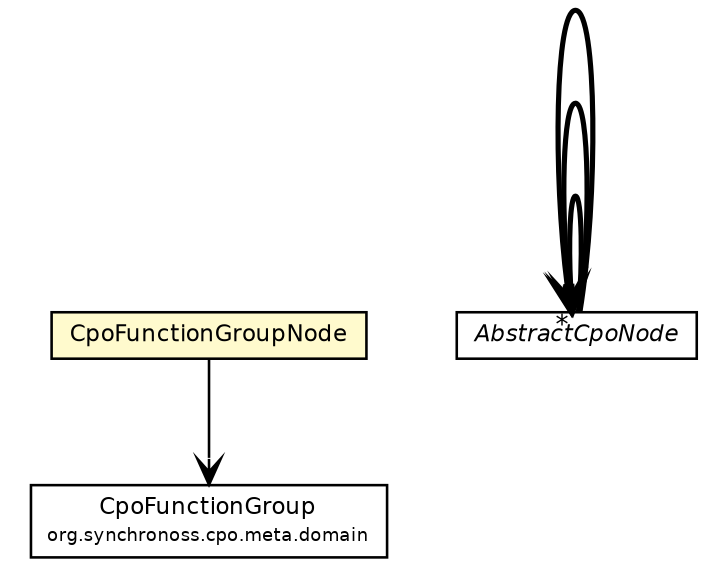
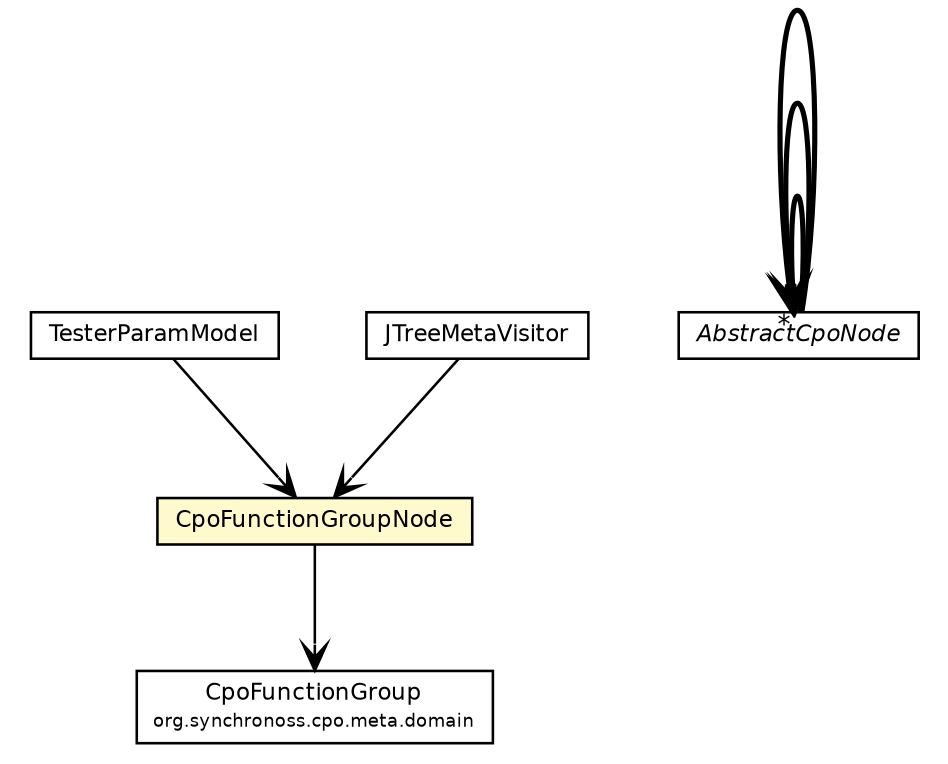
  digraph {
    nodesep=0.25
    ranksep=0.5
    node [fontcolor=black fontname=Helvetica fontsize=9.0 shape=plaintext]
    edge [arrowhead=open color=black fontcolor=black fontname=Helvetica fontsize=10.0 headport=p labelfontname=Helvetica labelfontsize=10 style=solid tailport=p]
+   n1 [label=<<table title="org.synchronoss.cpo.util.TesterParamModel" border="0" cellborder="1" cellspacing="0" cellpadding="2" port="p" href="./TesterParamModel.html"> 		<tr><td><table border="0" cellspacing="0" cellpadding="1"> <tr><td align="center" balign="center"> TesterParamModel </td></tr> 		</table></td></tr> 		</table>>]
    n2 [label=<<table title="org.synchronoss.cpo.util.CpoFunctionGroupNode" border="0" cellborder="1" cellspacing="0" cellpadding="2" port="p" bgcolor="lemonChiffon" href="./CpoFunctionGroupNode.html"> 		<tr><td><table border="0" cellspacing="0" cellpadding="1"> <tr><td align="center" balign="center"> CpoFunctionGroupNode </td></tr> 		</table></td></tr> 		</table>>]
    n3 [label=<<table title="org.synchronoss.cpo.meta.domain.CpoFunctionGroup" border="0" cellborder="1" cellspacing="0" cellpadding="2" port="p" href="http://java.sun.com/j2se/1.4.2/docs/api/org/synchronoss/cpo/meta/domain/CpoFunctionGroup.html"> 		<tr><td><table border="0" cellspacing="0" cellpadding="1"> <tr><td align="center" balign="center"> CpoFunctionGroup </td></tr> <tr><td align="center" balign="center"><font point-size="7.0"> org.synchronoss.cpo.meta.domain </font></td></tr> 		</table></td></tr> 		</table>>]
+   n4 [label=<<table title="org.synchronoss.cpo.util.JTreeMetaVisitor" border="0" cellborder="1" cellspacing="0" cellpadding="2" port="p" href="./JTreeMetaVisitor.html"> 		<tr><td><table border="0" cellspacing="0" cellpadding="1"> <tr><td align="center" balign="center"> JTreeMetaVisitor </td></tr> 		</table></td></tr> 		</table>>]
    n5 [label=<<table title="org.synchronoss.cpo.util.AbstractCpoNode" border="0" cellborder="1" cellspacing="0" cellpadding="2" port="p" href="./AbstractCpoNode.html"> 		<tr><td><table border="0" cellspacing="0" cellpadding="1"> <tr><td align="center" balign="center"><font face="Helvetica-Oblique"> AbstractCpoNode </font></td></tr> 		</table></td></tr> 		</table>>]
+   n1 -> n2
    n2 -> n3
+   n4 -> n2
    n5 -> n5 [headlabel="*" style=bold]
    n5 -> n5 [headlabel="*" style=bold]
    n5 -> n5 [headlabel="*" style=bold]
  }
